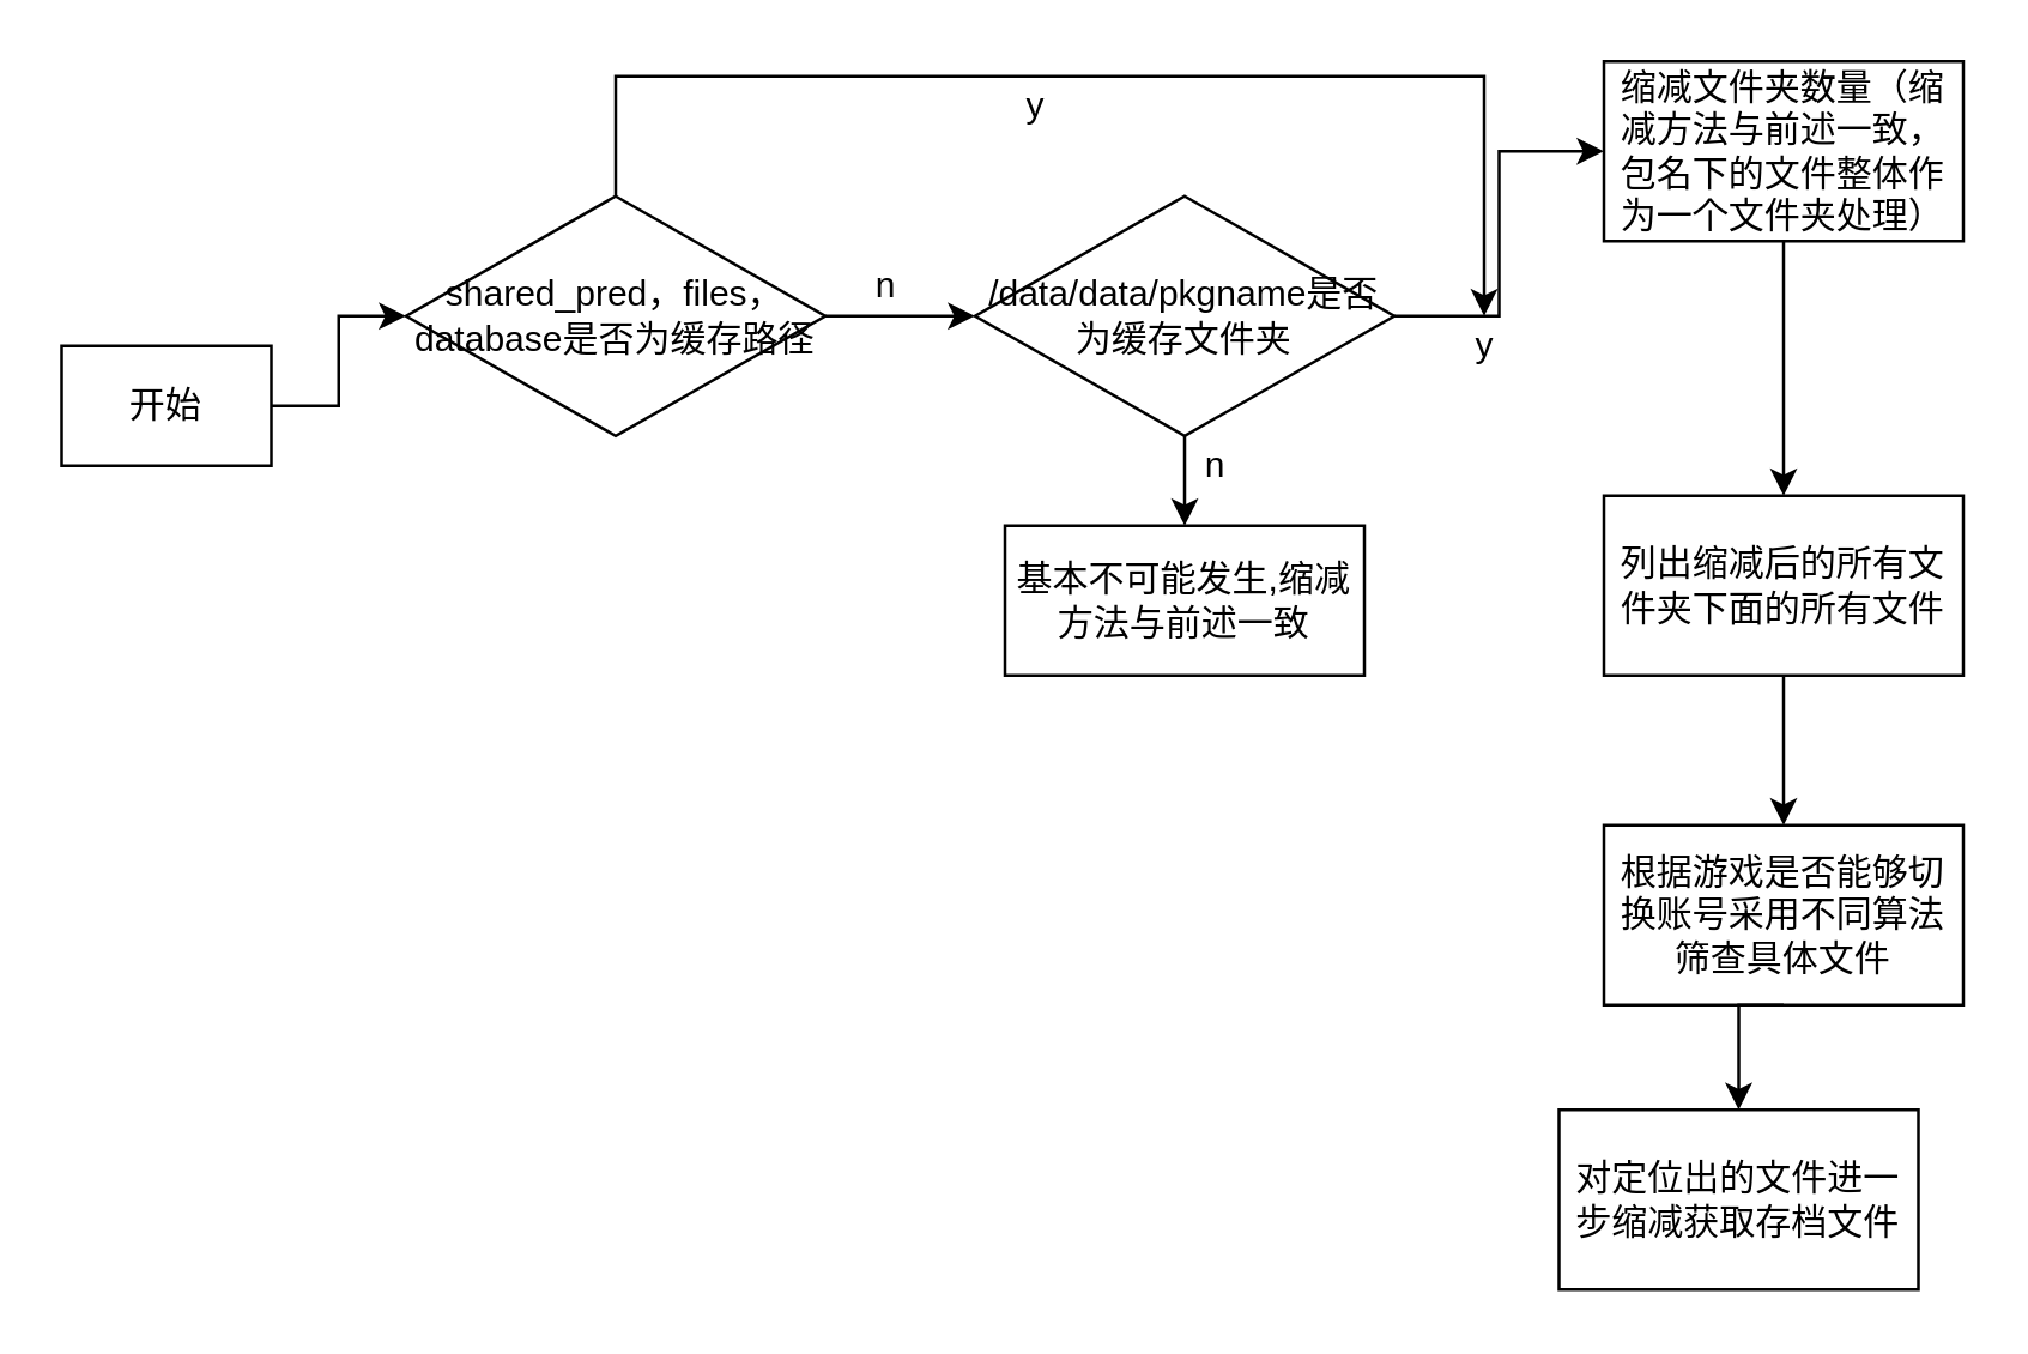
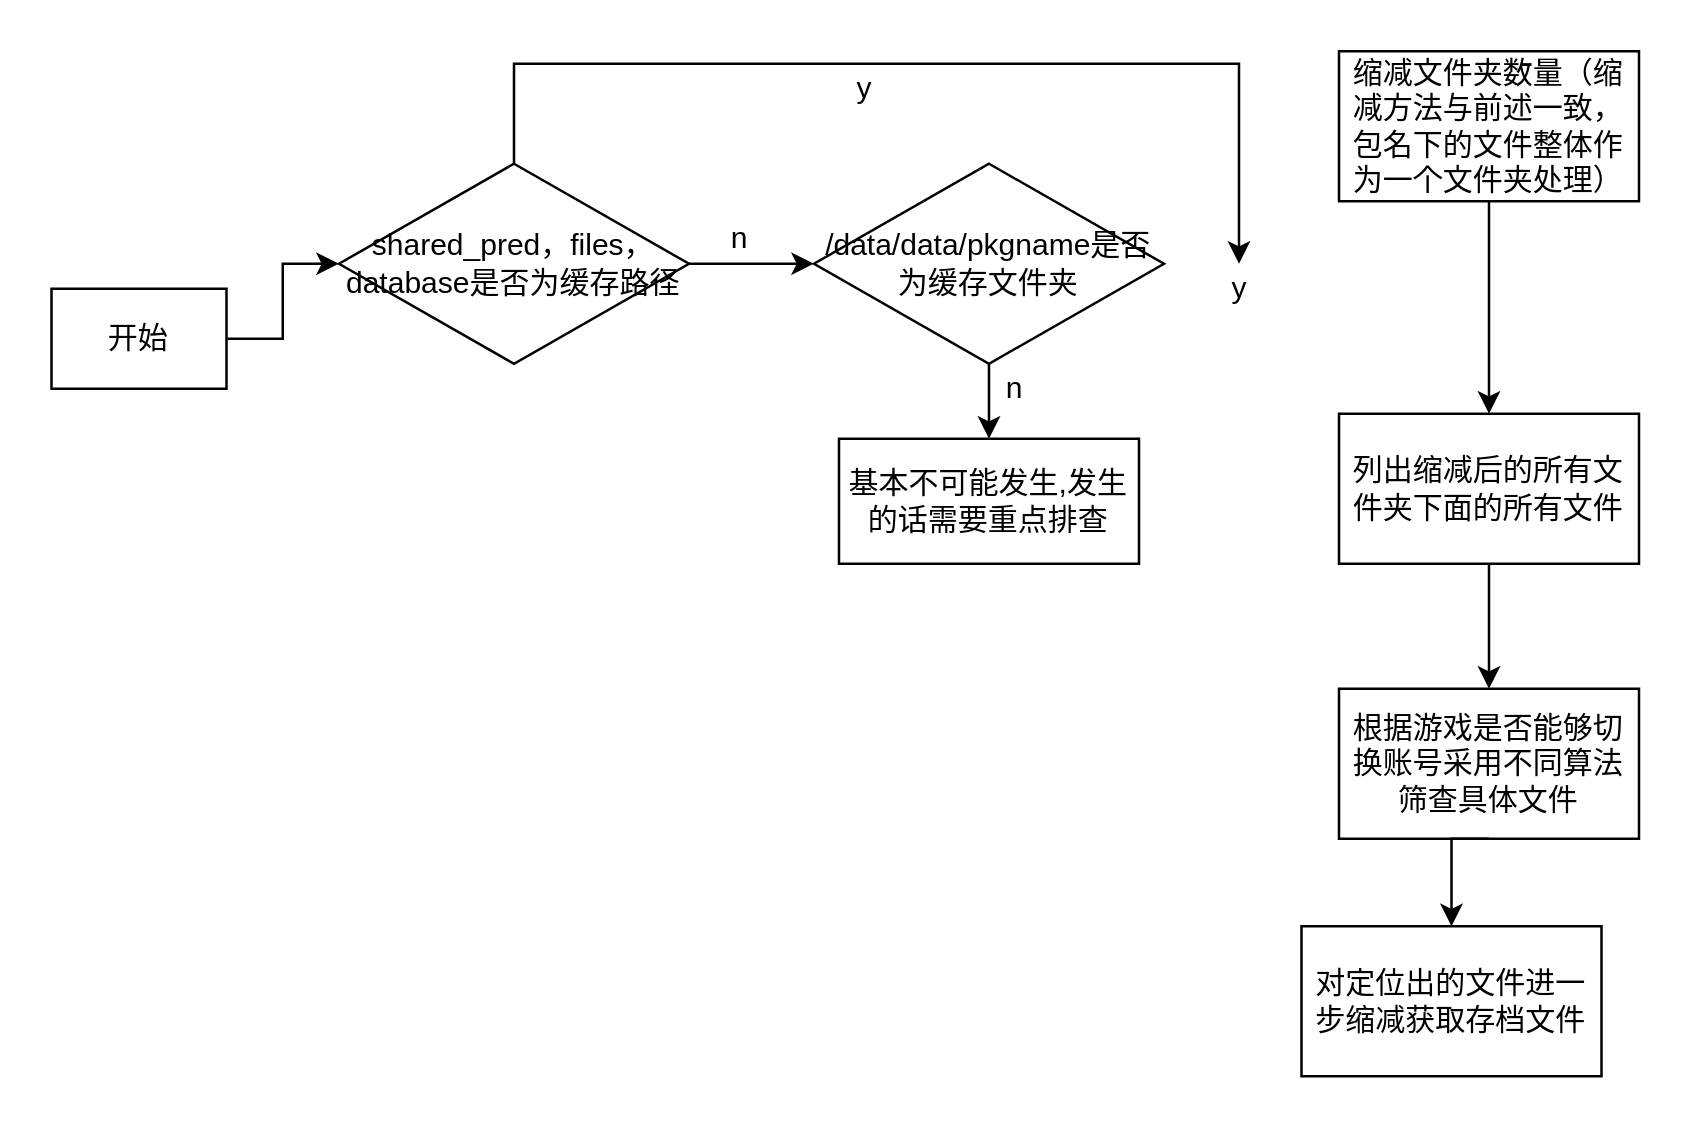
  <mxCell id="0" />
  <mxCell id="1" parent="0" />
  <mxCell id="2" value="" style="edgeStyle=orthogonalEdgeStyle;rounded=0;orthogonalLoop=1;jettySize=auto;html=1;" edge="1" parent="1" source="3" target="6"><mxGeometry relative="1" as="geometry" /></mxCell>
  <mxCell id="3" value="开始" style="rounded=0;whiteSpace=wrap;html=1;" vertex="1" parent="1"><mxGeometry x="20" y="115" width="70" height="40" as="geometry" /></mxCell>
  <mxCell id="4" value="" style="edgeStyle=orthogonalEdgeStyle;rounded=0;orthogonalLoop=1;jettySize=auto;html=1;" edge="1" parent="1" source="6" target="9"><mxGeometry relative="1" as="geometry"><Array as="points"><mxPoint x="305" y="105" /><mxPoint x="305" y="105" /></Array></mxGeometry></mxCell>
  <mxCell id="5" value="" style="edgeStyle=orthogonalEdgeStyle;rounded=0;orthogonalLoop=1;jettySize=auto;html=1;" edge="1" parent="1" source="6"><mxGeometry relative="1" as="geometry"><mxPoint x="495" y="105" as="targetPoint" /><Array as="points"><mxPoint x="205" y="25" /><mxPoint x="495" y="25" /></Array></mxGeometry></mxCell>
  <mxCell id="6" value="shared_pred，files，database是否为缓存路径&lt;br&gt;" style="rhombus;whiteSpace=wrap;html=1;rounded=0;" vertex="1" parent="1"><mxGeometry x="135" y="65" width="140" height="80" as="geometry" /></mxCell>
  <mxCell id="7" value="" style="edgeStyle=orthogonalEdgeStyle;rounded=0;orthogonalLoop=1;jettySize=auto;html=1;" edge="1" parent="1" source="9" target="11"><mxGeometry relative="1" as="geometry" /></mxCell>
- <mxCell id="8" value="" style="edgeStyle=orthogonalEdgeStyle;rounded=0;orthogonalLoop=1;jettySize=auto;html=1;" edge="1" parent="1" source="9" target="14"><mxGeometry relative="1" as="geometry" /></mxCell>
  <mxCell id="9" value="/data/data/pkgname是否为缓存文件夹" style="rhombus;whiteSpace=wrap;html=1;rounded=0;" vertex="1" parent="1"><mxGeometry x="325" y="65" width="140" height="80" as="geometry" /></mxCell>
  <mxCell id="10" value="n&lt;br&gt;" style="text;html=1;align=center;verticalAlign=middle;resizable=0;points=[];autosize=1;" vertex="1" parent="1"><mxGeometry x="285" y="85" width="20" height="20" as="geometry" /></mxCell>
- <mxCell id="11" value="基本不可能发生,缩减方法与前述一致&lt;br&gt;" style="whiteSpace=wrap;html=1;rounded=0;" vertex="1" parent="1"><mxGeometry x="335" y="175" width="120" height="50" as="geometry" /></mxCell>
+ <mxCell id="11" value="基本不可能发生,发生的话需要重点排查&lt;br&gt;" style="whiteSpace=wrap;html=1;rounded=0;" vertex="1" parent="1"><mxGeometry x="335" y="175" width="120" height="50" as="geometry" /></mxCell>
  <mxCell id="12" value="n" style="text;html=1;align=center;verticalAlign=middle;resizable=0;points=[];autosize=1;" vertex="1" parent="1"><mxGeometry x="395" y="145" width="20" height="20" as="geometry" /></mxCell>
  <mxCell id="13" value="" style="edgeStyle=orthogonalEdgeStyle;rounded=0;orthogonalLoop=1;jettySize=auto;html=1;" edge="1" parent="1" source="14" target="18"><mxGeometry relative="1" as="geometry" /></mxCell>
  <mxCell id="14" value="缩减文件夹数量（缩减方法与前述一致， 包名下的文件整体作为一个文件夹处理）" style="whiteSpace=wrap;html=1;rounded=0;" vertex="1" parent="1"><mxGeometry x="535" y="20" width="120" height="60" as="geometry" /></mxCell>
  <mxCell id="15" value="y" style="text;html=1;align=center;verticalAlign=middle;resizable=0;points=[];autosize=1;" vertex="1" parent="1"><mxGeometry x="335" y="25" width="20" height="20" as="geometry" /></mxCell>
  <mxCell id="16" value="y" style="text;html=1;align=center;verticalAlign=middle;resizable=0;points=[];autosize=1;" vertex="1" parent="1"><mxGeometry x="485" y="105" width="20" height="20" as="geometry" /></mxCell>
  <mxCell id="17" value="" style="edgeStyle=orthogonalEdgeStyle;rounded=0;orthogonalLoop=1;jettySize=auto;html=1;" edge="1" parent="1" source="18" target="19"><mxGeometry relative="1" as="geometry" /></mxCell>
  <mxCell id="18" value="列出缩减后的所有文件夹下面的所有文件" style="whiteSpace=wrap;html=1;rounded=0;" vertex="1" parent="1"><mxGeometry x="535" y="165" width="120" height="60" as="geometry" /></mxCell>
  <mxCell id="19" value="根据游戏是否能够切换账号采用不同算法筛查具体文件" style="whiteSpace=wrap;html=1;rounded=0;" vertex="1" parent="1"><mxGeometry x="535" y="275" width="120" height="60" as="geometry" /></mxCell>
  <mxCell id="20" value="对定位出的文件进一步缩减获取存档文件" style="whiteSpace=wrap;html=1;rounded=0;" vertex="1" parent="1"><mxGeometry x="520" y="370" width="120" height="60" as="geometry" /></mxCell>
  <mxCell id="21" value="" style="edgeStyle=orthogonalEdgeStyle;rounded=0;orthogonalLoop=1;jettySize=auto;html=1;entryX=0.5;entryY=0;entryDx=0;entryDy=0;exitX=0.5;exitY=1;exitDx=0;exitDy=0;" edge="1" parent="1" source="19" target="20"><mxGeometry relative="1" as="geometry"><mxPoint x="605" y="235" as="sourcePoint" /><mxPoint x="605" y="285" as="targetPoint" /></mxGeometry></mxCell>
